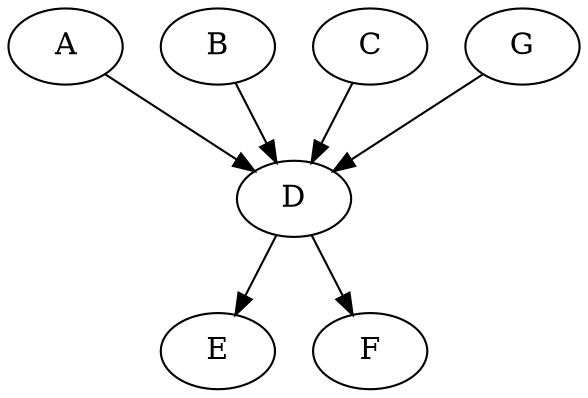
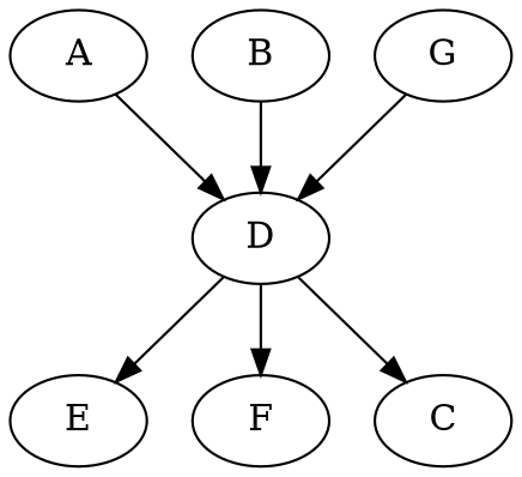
  digraph {
    node [shape=ellipse]
    n1 [label=A]
    n2 [label=D]
    n3 [label=E]
    n4 [label=F]
    n5 [label=B]
    n6 [label=C]
    n7 [label=G]
    n1 -> n2
    n2 -> n3
    n2 -> n4
    n5 -> n2
-   n6 -> n2
+   n2 -> n6
    n7 -> n2
  }
